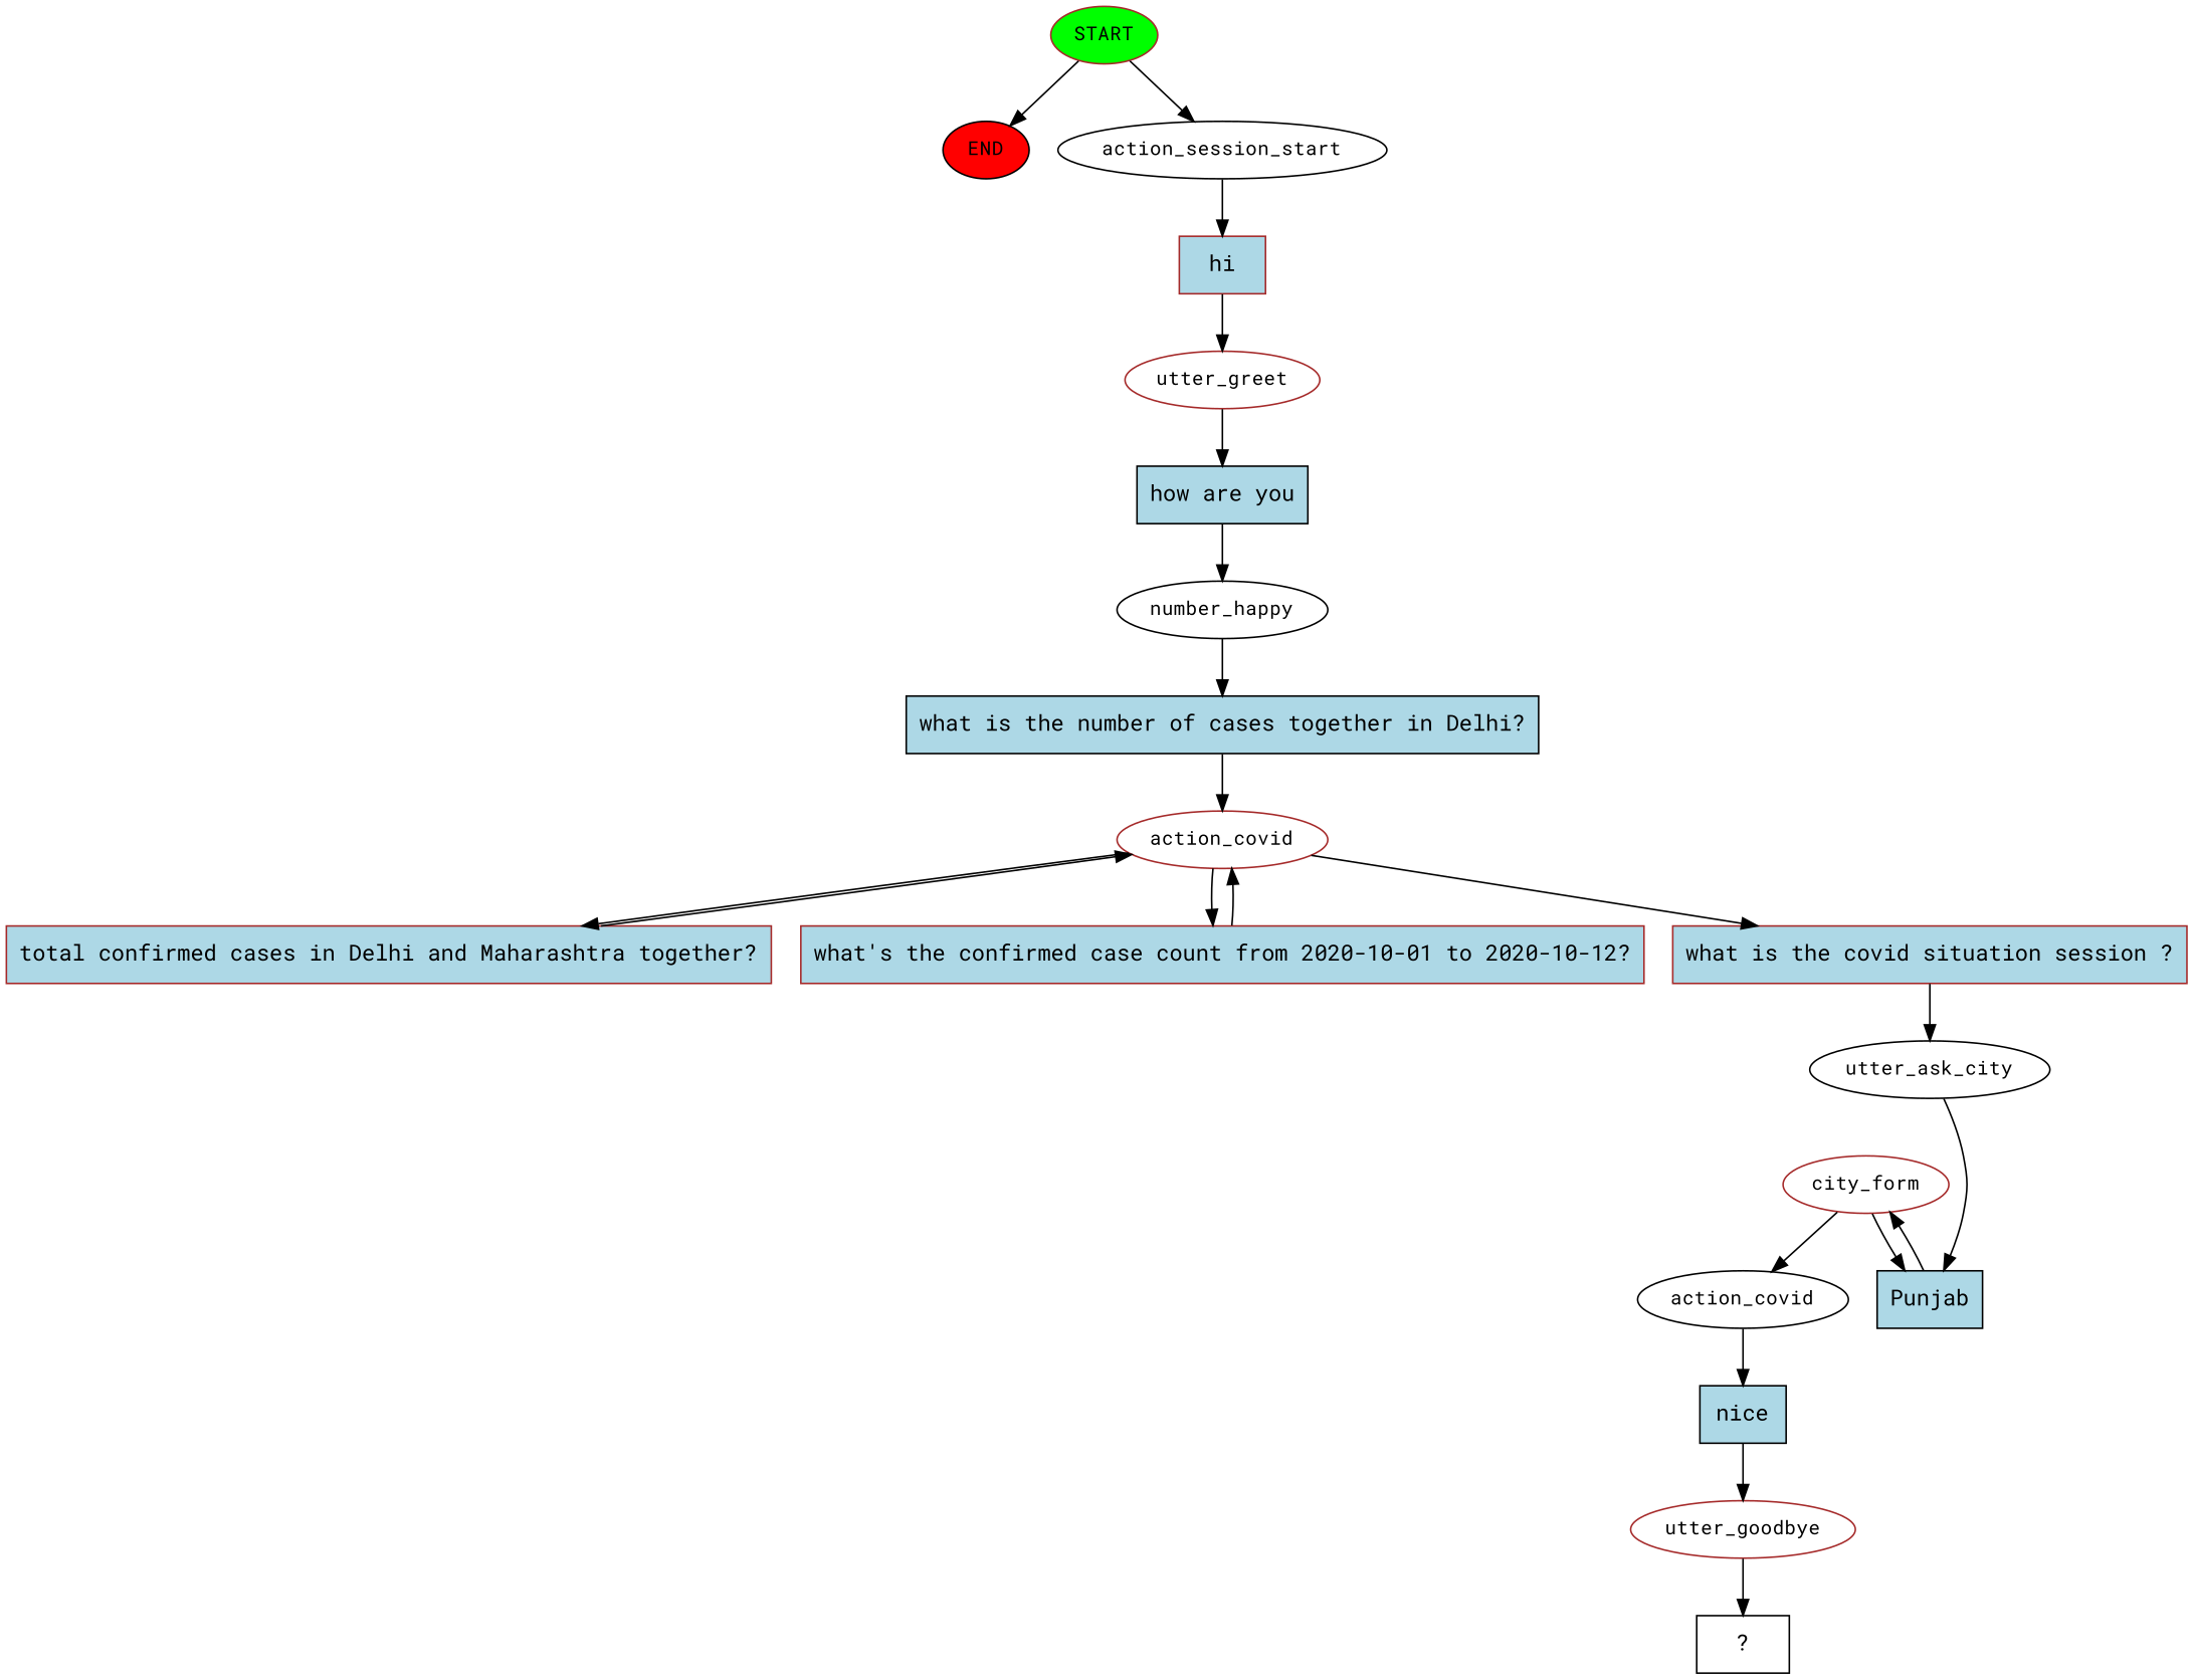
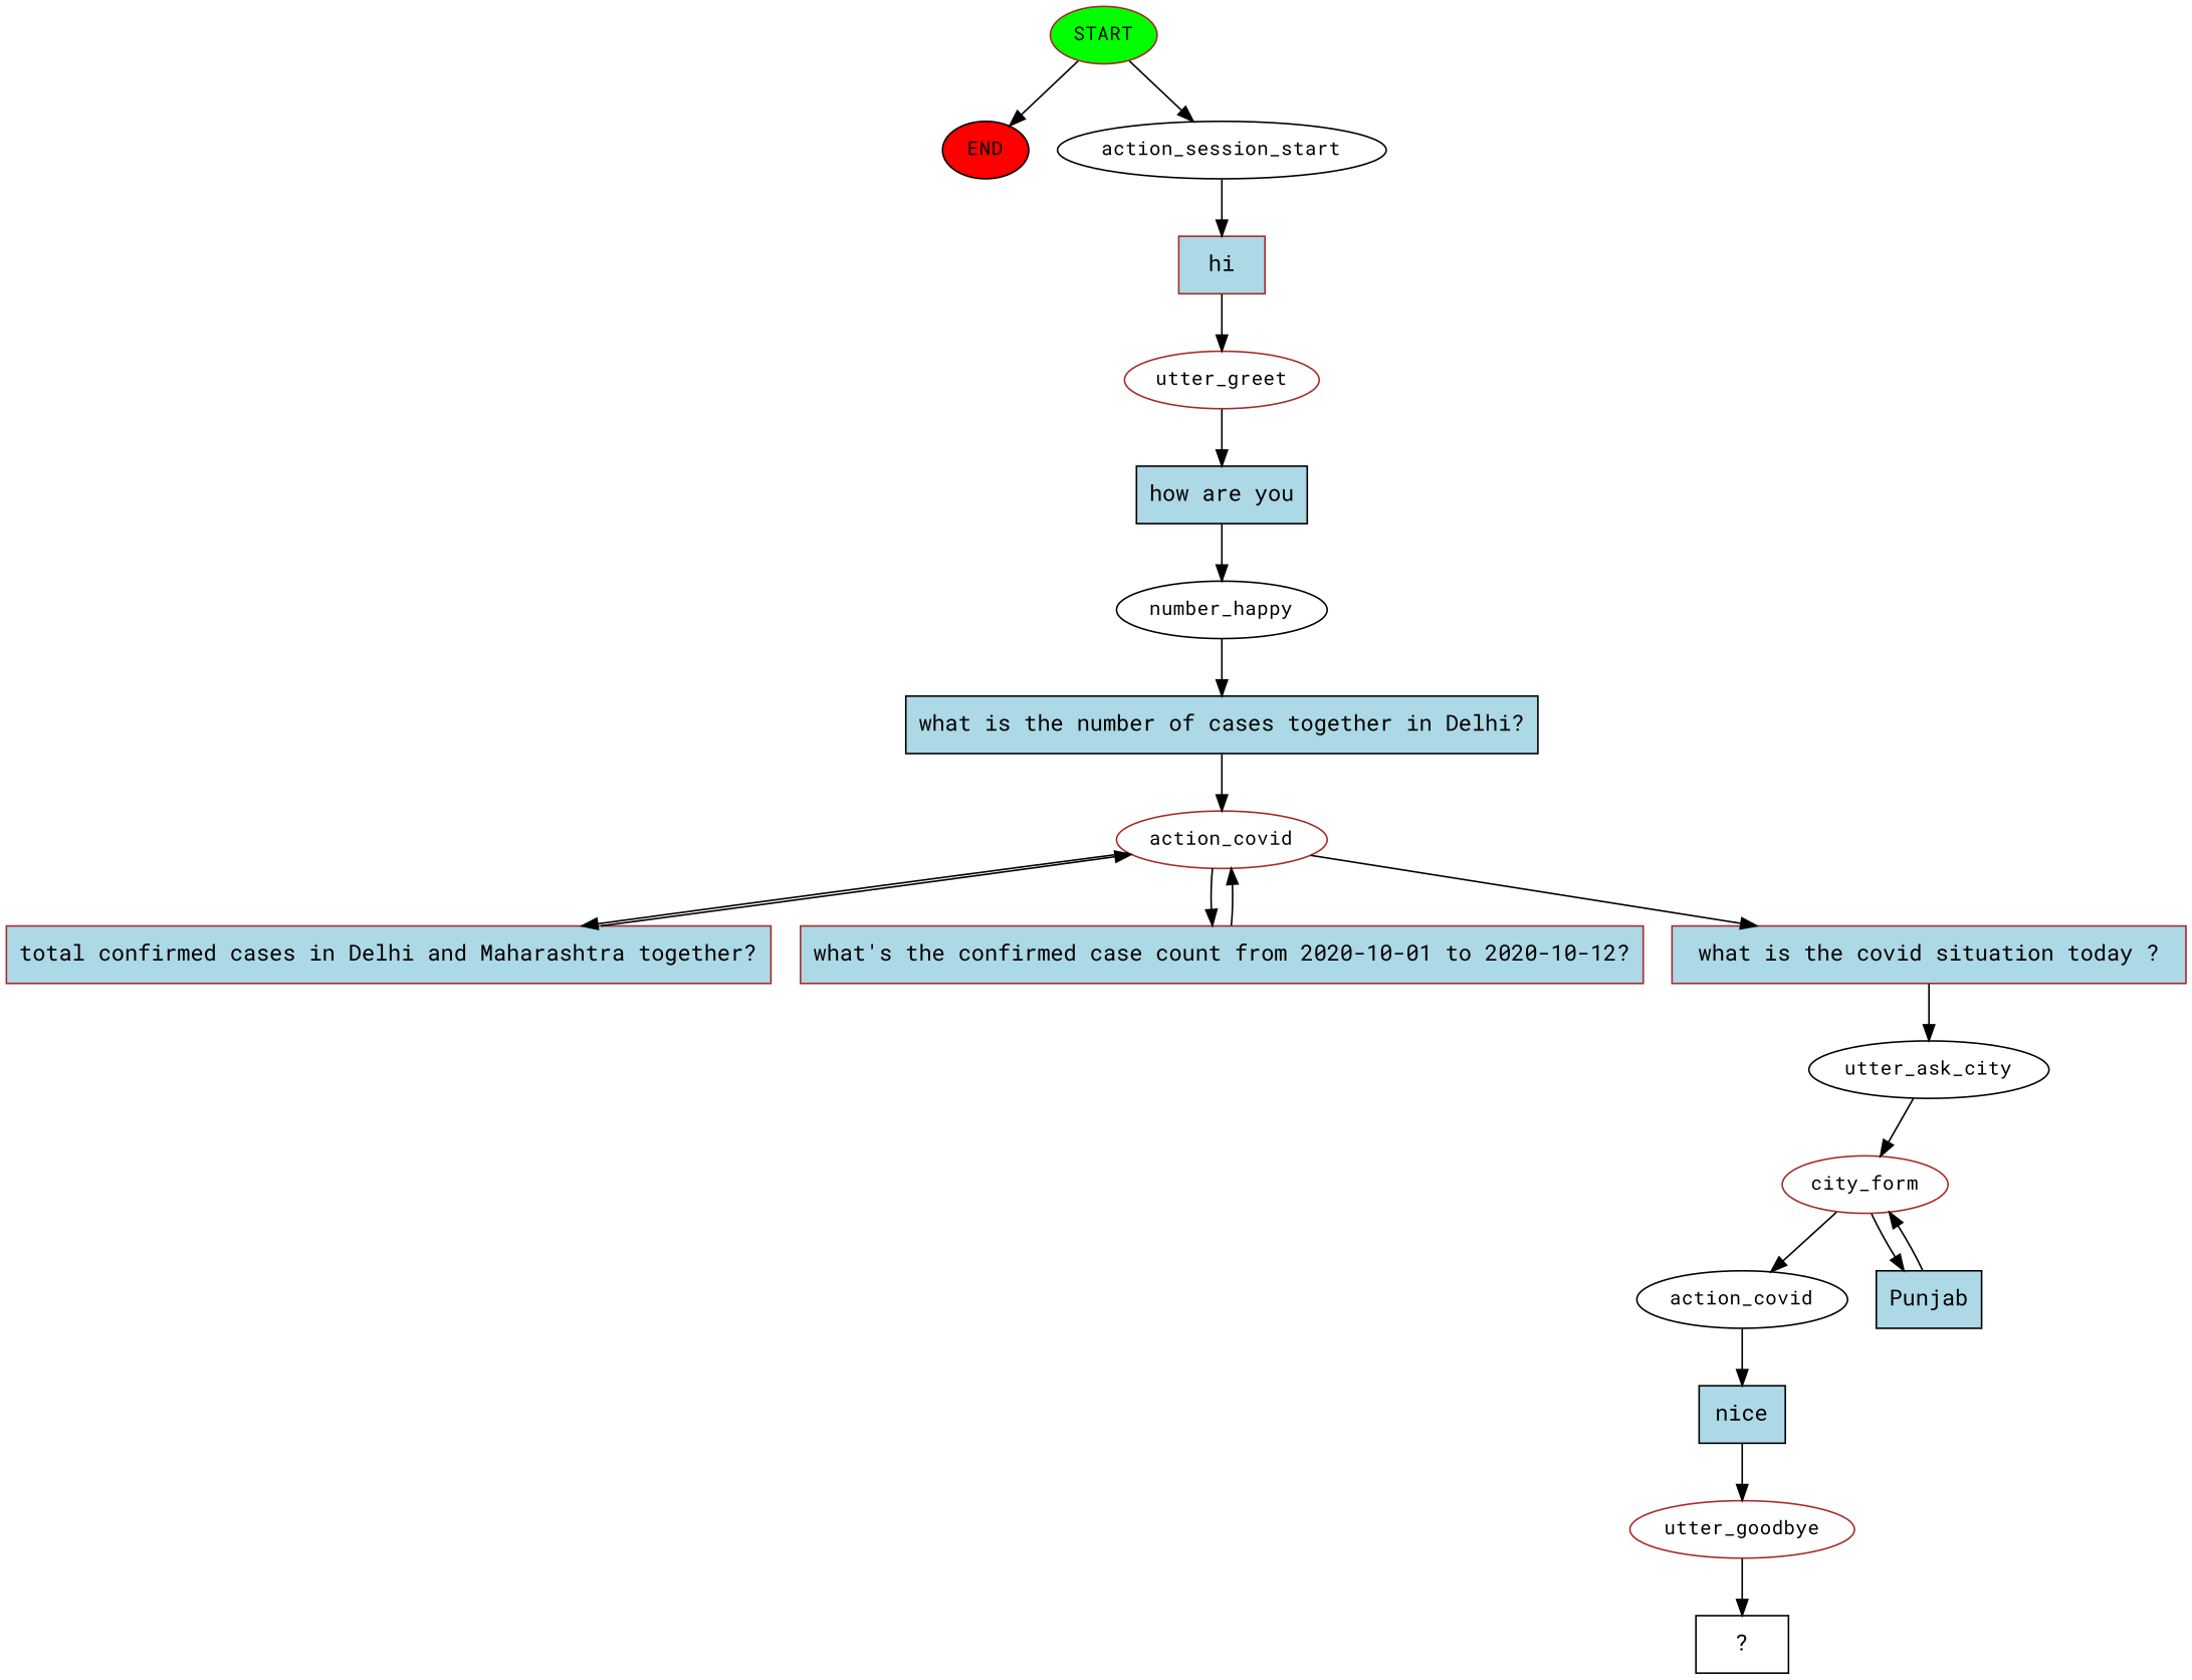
  digraph {
    fontname="Roboto Mono"
    node [color=black fontname="Roboto Mono" fontsize=12 style=filled]
    edge [fontname="Roboto Mono"]
    n1 [color=brown fillcolor=green label=START]
    n2 [fillcolor=red label=END]
    n3 [label=action_session_start style=""]
    n4 [color=brown fillcolor=lightblue label=hi shape=rect fontsize=""]
    n5 [color=brown label=utter_greet style=""]
    n6 [fillcolor=lightblue label="how are you" shape=rect fontsize=""]
    n7 [label=number_happy style=""]
    n8 [fillcolor=lightblue label="what is the number of cases together in Delhi?" shape=rect fontsize=""]
    n9 [color=brown label=action_covid style=""]
    n10 [color=brown fillcolor=lightblue label="total confirmed cases in Delhi and Maharashtra together?" shape=rect fontsize=""]
    n11 [color=brown fillcolor=lightblue label="what's the confirmed case count from 2020-10-01 to 2020-10-12?" shape=rect fontsize=""]
-   n12 [color=brown fillcolor=lightblue label="what is the covid situation session ?" shape=rect fontsize=""]
+   n12 [color=brown fillcolor=lightblue label="what is the covid situation today ?" shape=rect fontsize=""]
    n13 [label=utter_ask_city style=""]
    n14 [color=brown label=city_form style=""]
    n15 [label=action_covid style=""]
    n16 [fillcolor=lightblue label=Punjab shape=rect fontsize=""]
    n17 [fillcolor=lightblue label=nice shape=rect fontsize=""]
    n18 [color=brown label=utter_goodbye style=""]
    n19 [label="  ?  " shape=rect fontsize="" style=""]
    n1 -> n2
    n1 -> n3
    n3 -> n4
    n4 -> n5
    n5 -> n6
    n6 -> n7
    n7 -> n8
    n8 -> n9
    n9 -> n10
    n9 -> n11
    n9 -> n12
    n10 -> n9
    n11 -> n9
    n12 -> n13
-   n13 -> n16
+   n13 -> n14
    n14 -> n15
    n14 -> n16
    n15 -> n17
    n16 -> n14
    n17 -> n18
    n18 -> n19
  }
